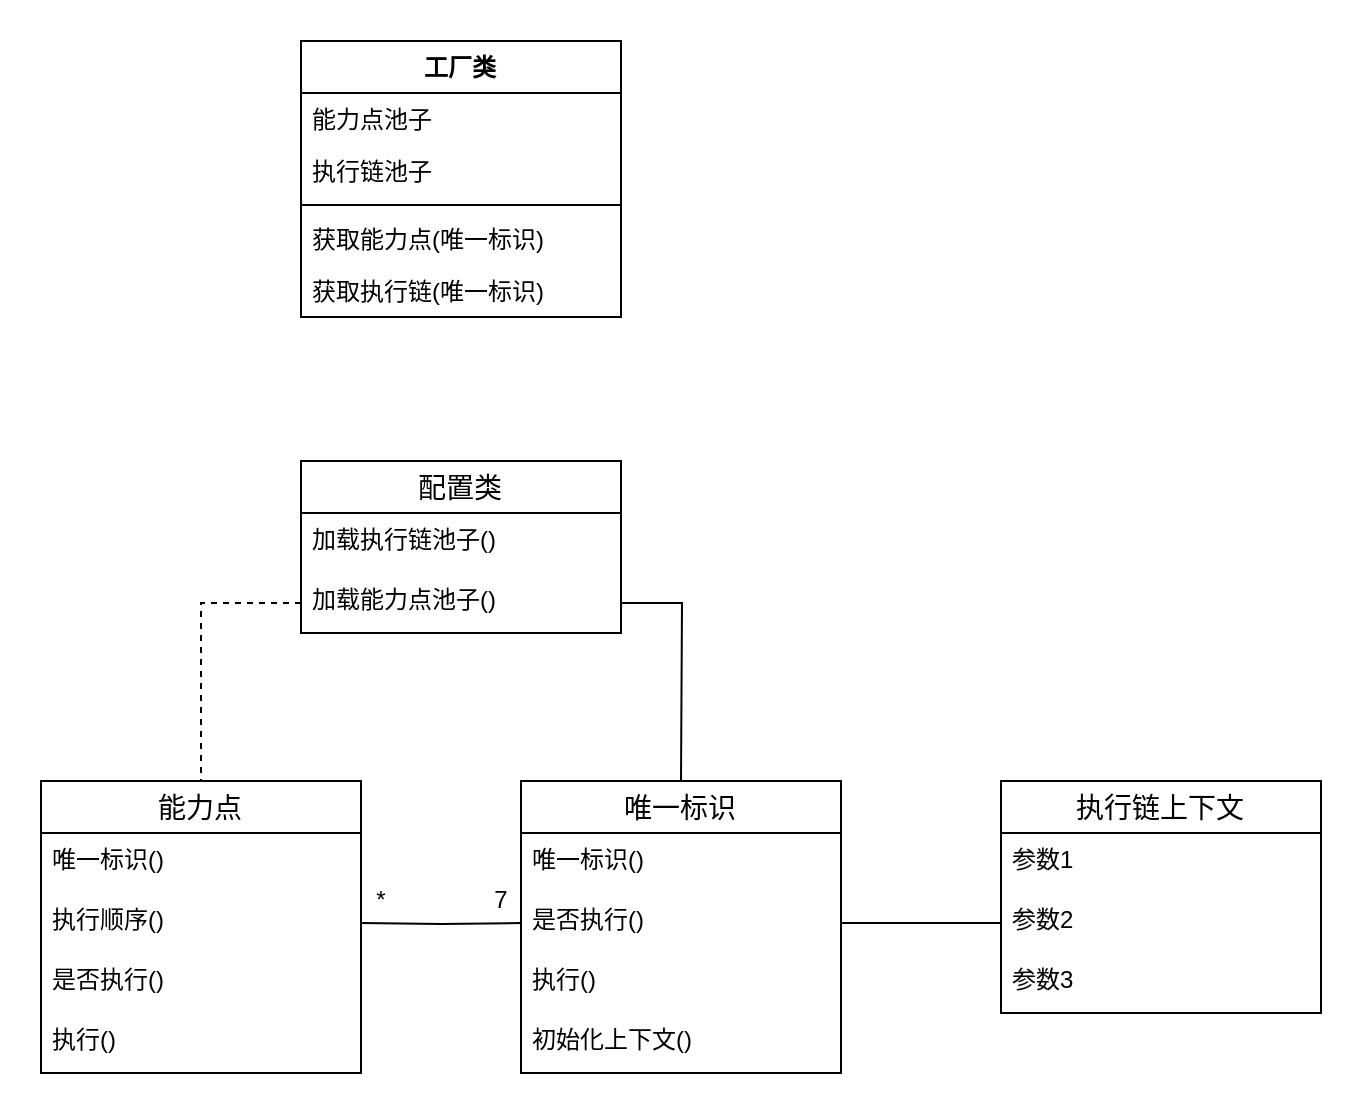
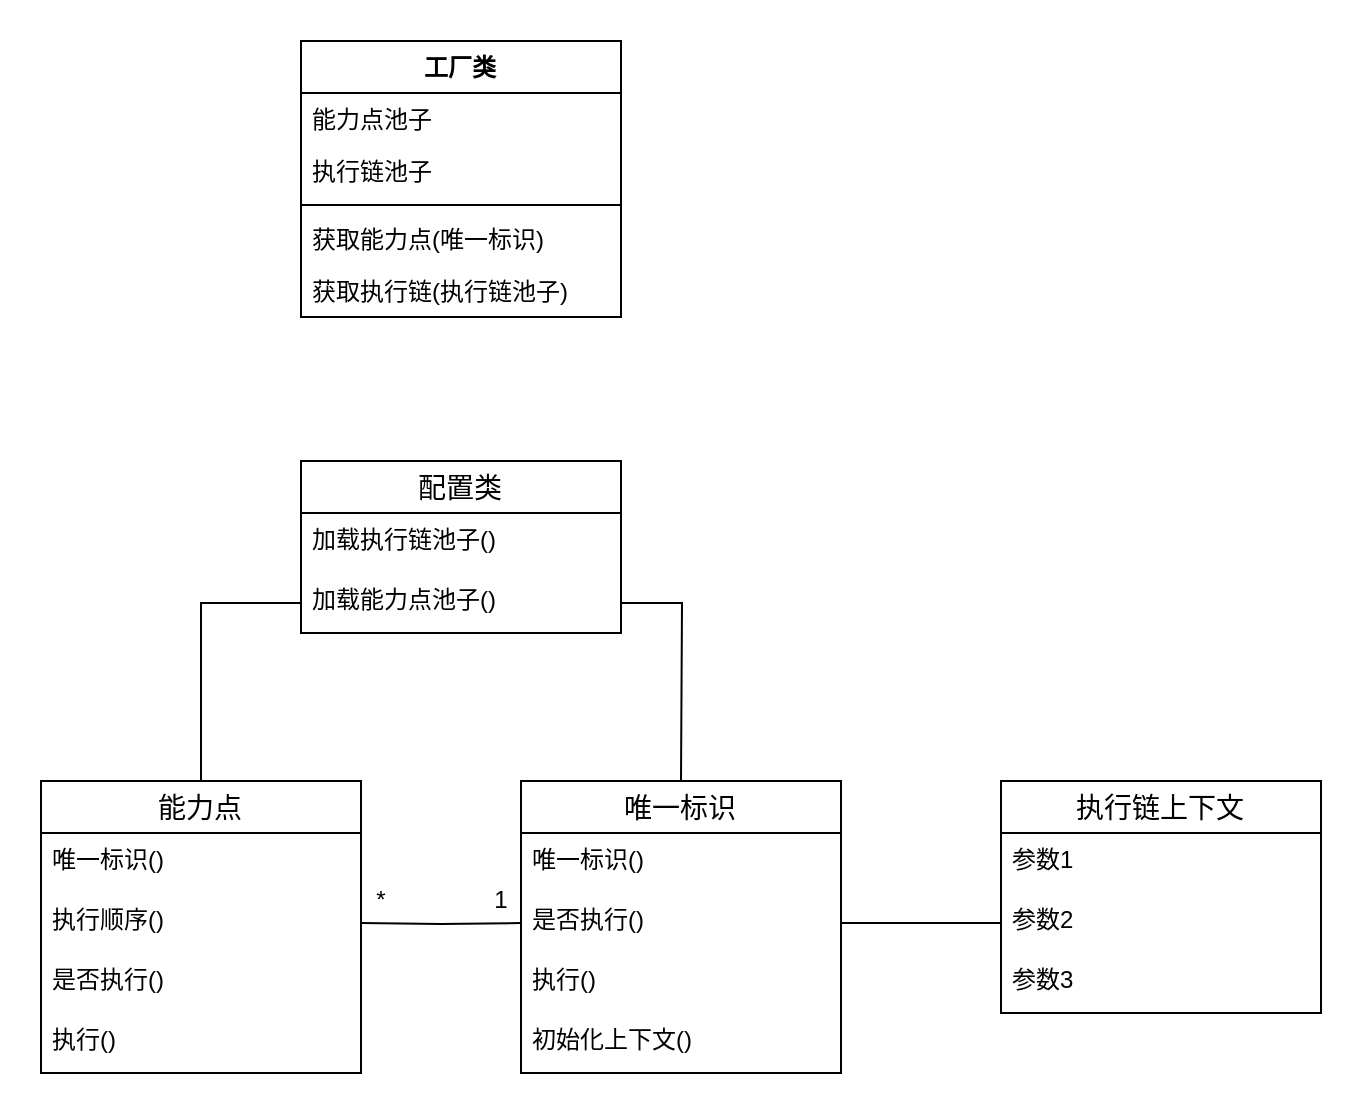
  <mxCell id="0" />
  <mxCell id="1" parent="0" />
  <mxCell id="2" value="能力点" style="swimlane;fontStyle=0;childLayout=stackLayout;horizontal=1;startSize=26;horizontalStack=0;resizeParent=1;resizeParentMax=0;resizeLast=0;collapsible=1;marginBottom=0;align=center;fontSize=14;" parent="1" vertex="1"><mxGeometry x="20" y="390" width="160" height="146" as="geometry" /></mxCell>
  <mxCell id="3" value="唯一标识()" style="text;strokeColor=none;fillColor=none;spacingLeft=4;spacingRight=4;overflow=hidden;rotatable=0;points=[[0,0.5],[1,0.5]];portConstraint=eastwest;fontSize=12;" parent="2" vertex="1"><mxGeometry y="26" width="160" height="30" as="geometry" /></mxCell>
  <mxCell id="4" value="执行顺序()" style="text;strokeColor=none;fillColor=none;spacingLeft=4;spacingRight=4;overflow=hidden;rotatable=0;points=[[0,0.5],[1,0.5]];portConstraint=eastwest;fontSize=12;" parent="2" vertex="1"><mxGeometry y="56" width="160" height="30" as="geometry" /></mxCell>
  <mxCell id="5" value="是否执行()" style="text;strokeColor=none;fillColor=none;spacingLeft=4;spacingRight=4;overflow=hidden;rotatable=0;points=[[0,0.5],[1,0.5]];portConstraint=eastwest;fontSize=12;" parent="2" vertex="1"><mxGeometry y="86" width="160" height="30" as="geometry" /></mxCell>
  <mxCell id="6" value="执行()" style="text;strokeColor=none;fillColor=none;spacingLeft=4;spacingRight=4;overflow=hidden;rotatable=0;points=[[0,0.5],[1,0.5]];portConstraint=eastwest;fontSize=12;" parent="2" vertex="1"><mxGeometry y="116" width="160" height="30" as="geometry" /></mxCell>
  <mxCell id="7" style="edgeStyle=orthogonalEdgeStyle;rounded=0;orthogonalLoop=1;jettySize=auto;html=1;exitX=0;exitY=0.5;exitDx=0;exitDy=0;endArrow=none;endFill=0;" parent="1" target="4" edge="1"><mxGeometry relative="1" as="geometry"><mxPoint x="260" y="461" as="sourcePoint" /></mxGeometry></mxCell>
- <mxCell id="8" value="7" style="text;html=1;align=center;verticalAlign=middle;resizable=0;points=[];autosize=1;" parent="1" vertex="1"><mxGeometry x="240" y="440" width="20" height="20" as="geometry" /></mxCell>
+ <mxCell id="8" value="1" style="text;html=1;align=center;verticalAlign=middle;resizable=0;points=[];autosize=1;" parent="1" vertex="1"><mxGeometry x="240" y="440" width="20" height="20" as="geometry" /></mxCell>
  <mxCell id="9" value="*" style="text;html=1;align=center;verticalAlign=middle;resizable=0;points=[];autosize=1;" parent="1" vertex="1"><mxGeometry x="180" y="440" width="20" height="20" as="geometry" /></mxCell>
  <mxCell id="10" value="配置类" style="swimlane;fontStyle=0;childLayout=stackLayout;horizontal=1;startSize=26;horizontalStack=0;resizeParent=1;resizeParentMax=0;resizeLast=0;collapsible=1;marginBottom=0;align=center;fontSize=14;" parent="1" vertex="1"><mxGeometry x="150" y="230" width="160" height="86" as="geometry" /></mxCell>
  <mxCell id="11" value="加载执行链池子()" style="text;strokeColor=none;fillColor=none;spacingLeft=4;spacingRight=4;overflow=hidden;rotatable=0;points=[[0,0.5],[1,0.5]];portConstraint=eastwest;fontSize=12;" parent="10" vertex="1"><mxGeometry y="26" width="160" height="30" as="geometry" /></mxCell>
  <mxCell id="12" value="加载能力点池子()" style="text;strokeColor=none;fillColor=none;spacingLeft=4;spacingRight=4;overflow=hidden;rotatable=0;points=[[0,0.5],[1,0.5]];portConstraint=eastwest;fontSize=12;" parent="10" vertex="1"><mxGeometry y="56" width="160" height="30" as="geometry" /></mxCell>
- <mxCell id="13" style="edgeStyle=orthogonalEdgeStyle;rounded=0;orthogonalLoop=1;jettySize=auto;html=1;exitX=0;exitY=0.5;exitDx=0;exitDy=0;endArrow=none;endFill=0;dashed=1;" parent="1" source="12" target="2" edge="1"><mxGeometry relative="1" as="geometry" /></mxCell>
+ <mxCell id="13" style="edgeStyle=orthogonalEdgeStyle;rounded=0;orthogonalLoop=1;jettySize=auto;html=1;exitX=0;exitY=0.5;exitDx=0;exitDy=0;endArrow=none;endFill=0;" parent="1" source="12" target="2" edge="1"><mxGeometry relative="1" as="geometry" /></mxCell>
  <mxCell id="14" style="edgeStyle=orthogonalEdgeStyle;rounded=0;orthogonalLoop=1;jettySize=auto;html=1;exitX=1;exitY=0.5;exitDx=0;exitDy=0;entryX=0.5;entryY=0;entryDx=0;entryDy=0;endArrow=none;endFill=0;" parent="1" source="12" edge="1"><mxGeometry relative="1" as="geometry"><mxPoint x="340" y="390" as="targetPoint" /></mxGeometry></mxCell>
  <mxCell id="15" value="工厂类" style="swimlane;fontStyle=1;align=center;verticalAlign=top;childLayout=stackLayout;horizontal=1;startSize=26;horizontalStack=0;resizeParent=1;resizeParentMax=0;resizeLast=0;collapsible=1;marginBottom=0;" parent="1" vertex="1"><mxGeometry x="150" y="20" width="160" height="138" as="geometry" /></mxCell>
  <mxCell id="16" value="能力点池子&#10;&#10;执行链池子" style="text;strokeColor=none;fillColor=none;align=left;verticalAlign=top;spacingLeft=4;spacingRight=4;overflow=hidden;rotatable=0;points=[[0,0.5],[1,0.5]];portConstraint=eastwest;" parent="15" vertex="1"><mxGeometry y="26" width="160" height="26" as="geometry" /></mxCell>
  <mxCell id="17" value="执行链池子" style="text;strokeColor=none;fillColor=none;align=left;verticalAlign=top;spacingLeft=4;spacingRight=4;overflow=hidden;rotatable=0;points=[[0,0.5],[1,0.5]];portConstraint=eastwest;" parent="15" vertex="1"><mxGeometry y="52" width="160" height="26" as="geometry" /></mxCell>
  <mxCell id="18" value="" style="line;strokeWidth=1;fillColor=none;align=left;verticalAlign=middle;spacingTop=-1;spacingLeft=3;spacingRight=3;rotatable=0;labelPosition=right;points=[];portConstraint=eastwest;" parent="15" vertex="1"><mxGeometry y="78" width="160" height="8" as="geometry" /></mxCell>
  <mxCell id="19" value="获取能力点(唯一标识)" style="text;strokeColor=none;fillColor=none;align=left;verticalAlign=top;spacingLeft=4;spacingRight=4;overflow=hidden;rotatable=0;points=[[0,0.5],[1,0.5]];portConstraint=eastwest;" parent="15" vertex="1"><mxGeometry y="86" width="160" height="26" as="geometry" /></mxCell>
- <mxCell id="20" value="获取执行链(唯一标识)" style="text;strokeColor=none;fillColor=none;align=left;verticalAlign=top;spacingLeft=4;spacingRight=4;overflow=hidden;rotatable=0;points=[[0,0.5],[1,0.5]];portConstraint=eastwest;" parent="15" vertex="1"><mxGeometry y="112" width="160" height="26" as="geometry" /></mxCell>
+ <mxCell id="20" value="获取执行链(执行链池子)" style="text;strokeColor=none;fillColor=none;align=left;verticalAlign=top;spacingLeft=4;spacingRight=4;overflow=hidden;rotatable=0;points=[[0,0.5],[1,0.5]];portConstraint=eastwest;" parent="15" vertex="1"><mxGeometry y="112" width="160" height="26" as="geometry" /></mxCell>
  <mxCell id="21" value="执行链上下文" style="swimlane;fontStyle=0;childLayout=stackLayout;horizontal=1;startSize=26;horizontalStack=0;resizeParent=1;resizeParentMax=0;resizeLast=0;collapsible=1;marginBottom=0;align=center;fontSize=14;" parent="1" vertex="1"><mxGeometry x="500" y="390" width="160" height="116" as="geometry" /></mxCell>
  <mxCell id="22" value="参数1" style="text;strokeColor=none;fillColor=none;spacingLeft=4;spacingRight=4;overflow=hidden;rotatable=0;points=[[0,0.5],[1,0.5]];portConstraint=eastwest;fontSize=12;" parent="21" vertex="1"><mxGeometry y="26" width="160" height="30" as="geometry" /></mxCell>
  <mxCell id="23" value="参数2" style="text;strokeColor=none;fillColor=none;spacingLeft=4;spacingRight=4;overflow=hidden;rotatable=0;points=[[0,0.5],[1,0.5]];portConstraint=eastwest;fontSize=12;" parent="21" vertex="1"><mxGeometry y="56" width="160" height="30" as="geometry" /></mxCell>
  <mxCell id="24" value="参数3" style="text;strokeColor=none;fillColor=none;spacingLeft=4;spacingRight=4;overflow=hidden;rotatable=0;points=[[0,0.5],[1,0.5]];portConstraint=eastwest;fontSize=12;" parent="21" vertex="1"><mxGeometry y="86" width="160" height="30" as="geometry" /></mxCell>
  <mxCell id="25" style="edgeStyle=orthogonalEdgeStyle;rounded=0;orthogonalLoop=1;jettySize=auto;html=1;exitX=0;exitY=0.5;exitDx=0;exitDy=0;entryX=1;entryY=0.5;entryDx=0;entryDy=0;endArrow=none;endFill=0;" parent="1" source="23" edge="1"><mxGeometry relative="1" as="geometry"><mxPoint x="420" y="461" as="targetPoint" /></mxGeometry></mxCell>
  <mxCell id="26" value="唯一标识" style="swimlane;fontStyle=0;childLayout=stackLayout;horizontal=1;startSize=26;horizontalStack=0;resizeParent=1;resizeParentMax=0;resizeLast=0;collapsible=1;marginBottom=0;align=center;fontSize=14;" vertex="1" parent="1"><mxGeometry x="260" y="390" width="160" height="146" as="geometry" /></mxCell>
  <mxCell id="27" value="唯一标识()" style="text;strokeColor=none;fillColor=none;spacingLeft=4;spacingRight=4;overflow=hidden;rotatable=0;points=[[0,0.5],[1,0.5]];portConstraint=eastwest;fontSize=12;" vertex="1" parent="26"><mxGeometry y="26" width="160" height="30" as="geometry" /></mxCell>
  <mxCell id="28" value="是否执行()" style="text;strokeColor=none;fillColor=none;spacingLeft=4;spacingRight=4;overflow=hidden;rotatable=0;points=[[0,0.5],[1,0.5]];portConstraint=eastwest;fontSize=12;" vertex="1" parent="26"><mxGeometry y="56" width="160" height="30" as="geometry" /></mxCell>
  <mxCell id="29" value="执行()" style="text;strokeColor=none;fillColor=none;spacingLeft=4;spacingRight=4;overflow=hidden;rotatable=0;points=[[0,0.5],[1,0.5]];portConstraint=eastwest;fontSize=12;" vertex="1" parent="26"><mxGeometry y="86" width="160" height="30" as="geometry" /></mxCell>
  <mxCell id="30" value="初始化上下文()" style="text;strokeColor=none;fillColor=none;spacingLeft=4;spacingRight=4;overflow=hidden;rotatable=0;points=[[0,0.5],[1,0.5]];portConstraint=eastwest;fontSize=12;" vertex="1" parent="26"><mxGeometry y="116" width="160" height="30" as="geometry" /></mxCell>
